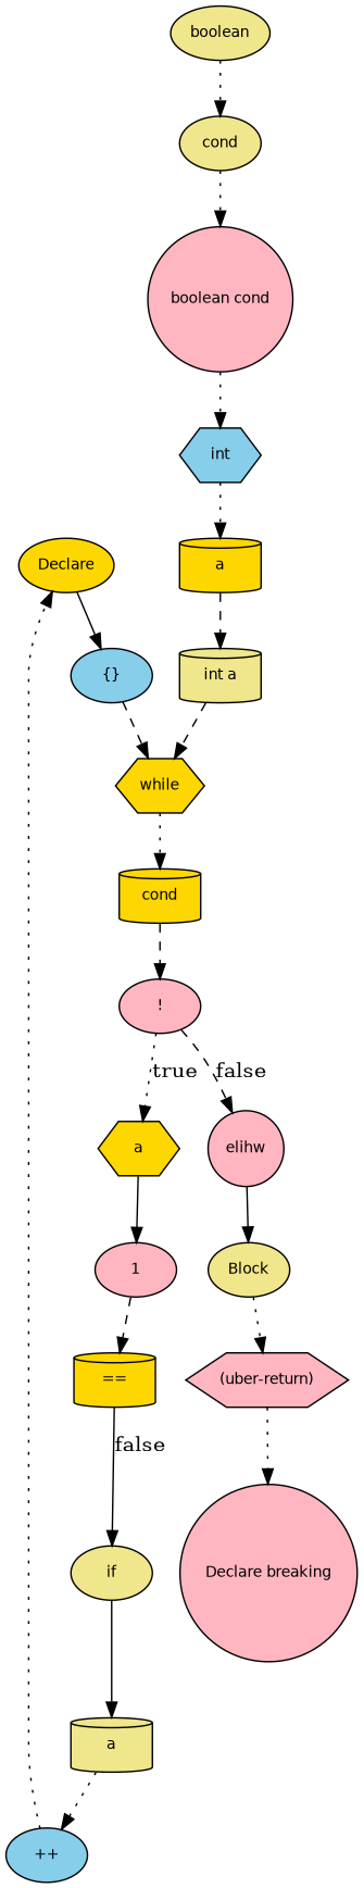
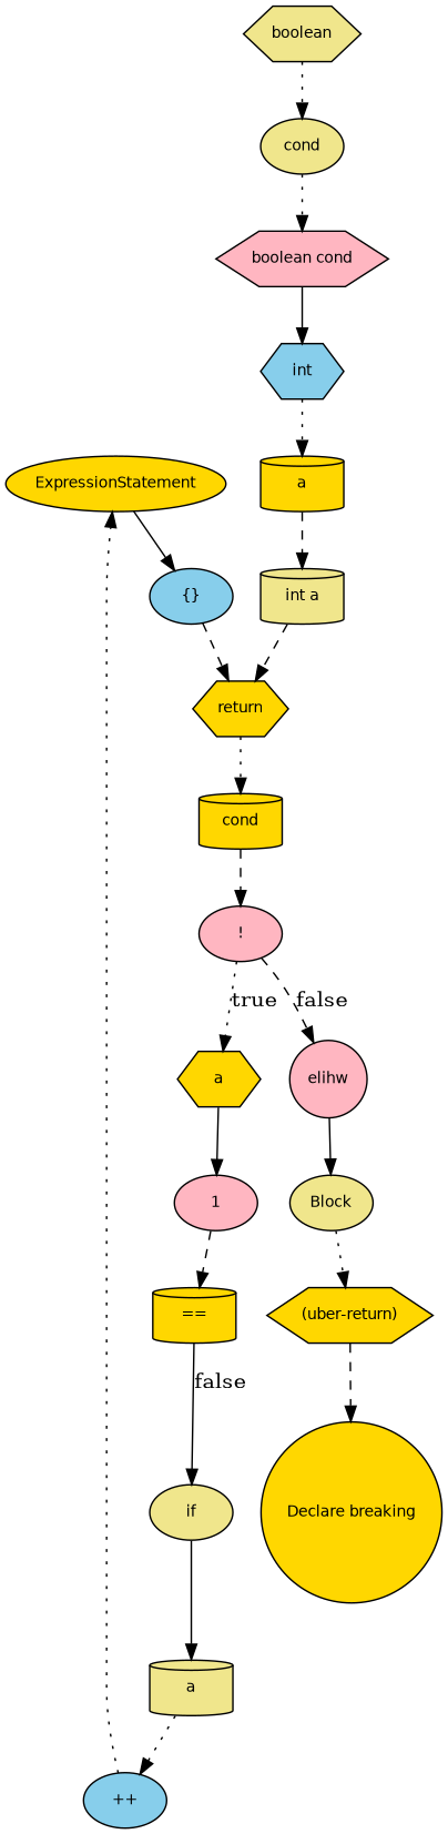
  digraph {
    node [fillcolor=gold fontname=Helvetica fontsize=10 shape=ellipse style=filled]
    edge [style=dotted]
-   n1 [label=Declare]
+   n1 [label=ExpressionStatement]
    n2 [fillcolor=skyblue label="{}"]
-   n3 [label=while shape=hexagon]
+   n3 [label=return shape=hexagon]
    n4 [fillcolor=lightpink label=elihw shape=circle]
    n5 [fillcolor=khaki label=Block]
    n6 [fillcolor=lightpink label=1]
    n7 [label="==" shape=cylinder]
    n8 [fillcolor=khaki label=if]
    n9 [label=a shape=hexagon]
    n10 [fillcolor=khaki label=a shape=cylinder]
    n11 [fillcolor=skyblue label="++"]
    n12 [label=cond shape=cylinder]
    n13 [fillcolor=lightpink label="!"]
-   n14 [fillcolor=lightpink label="(uber-return)" shape=hexagon]
+   n14 [label="(uber-return)" shape=hexagon]
    n15 [label=a shape=cylinder]
    n16 [fillcolor=khaki label="int a" shape=cylinder]
    n17 [fillcolor=skyblue label=int shape=hexagon]
    n18 [fillcolor=khaki label=cond]
-   n19 [fillcolor=lightpink label="boolean cond" shape=circle]
-   n20 [fillcolor=khaki label=boolean]
-   n21 [fillcolor=lightpink label="Declare breaking" shape=circle]
+   n19 [fillcolor=lightpink label="boolean cond" shape=hexagon]
+   n20 [fillcolor=khaki label=boolean shape=hexagon]
+   n21 [label="Declare breaking" shape=circle]
    n1 -> n2 [style=solid]
    n2 -> n3 [style=dashed]
    n3 -> n12
    n4 -> n5 [style=solid]
    n5 -> n14
    n6 -> n7 [style=dashed]
    n7 -> n8 [label=false style=solid]
    n8 -> n10 [style=solid]
    n9 -> n6 [style=solid]
    n10 -> n11
    n11 -> n1
    n12 -> n13 [style=dashed]
    n13 -> n4 [label=false style=dashed]
    n13 -> n9 [label=true]
-   n14 -> n21
+   n14 -> n21 [style=dashed]
    n15 -> n16 [style=dashed]
    n16 -> n3 [style=dashed]
    n17 -> n15
    n18 -> n19
-   n19 -> n17
+   n19 -> n17 [style=solid]
    n20 -> n18
  }
